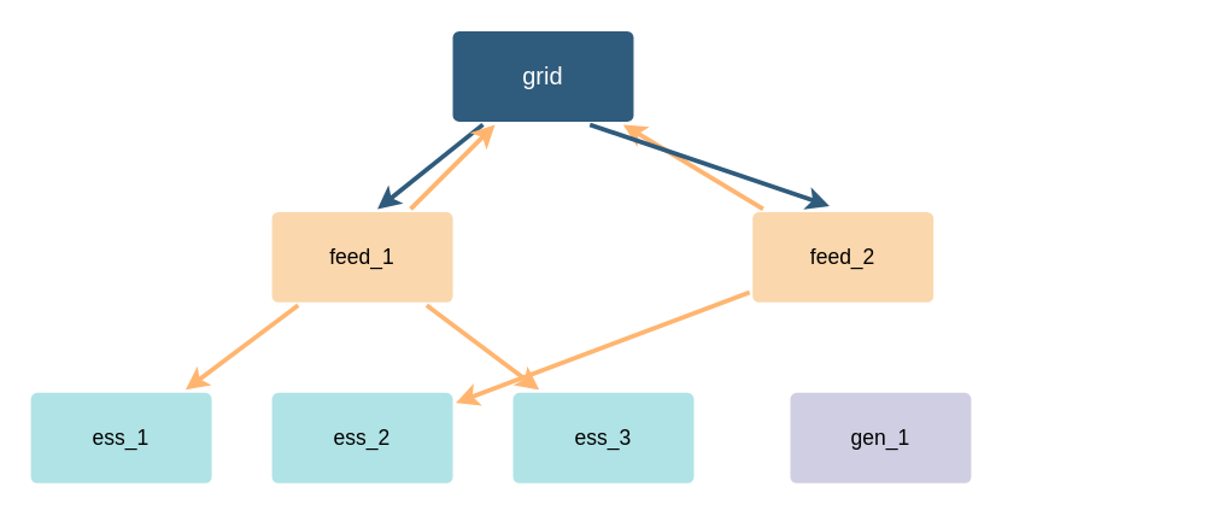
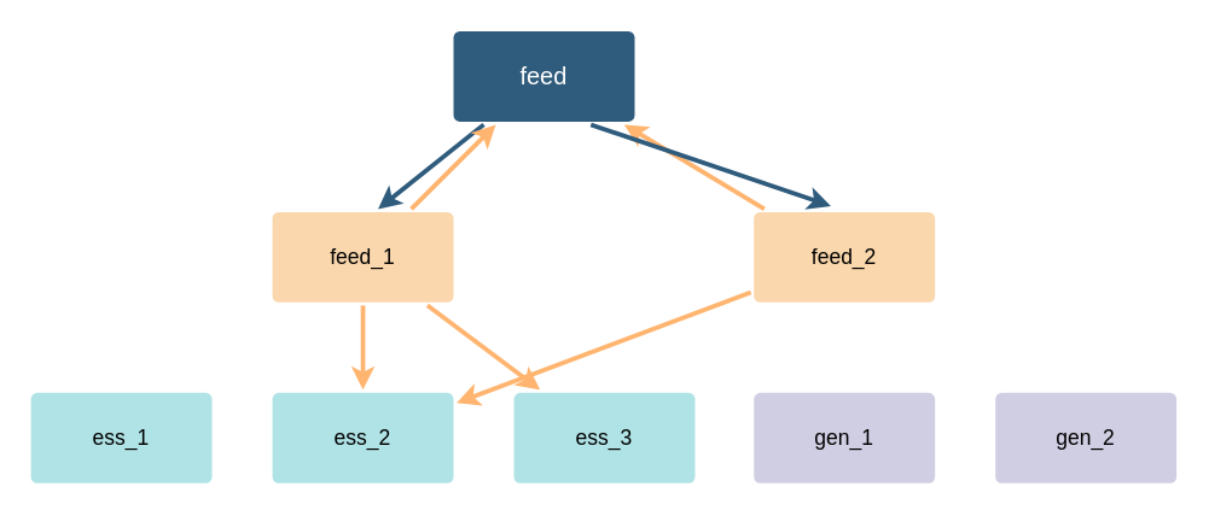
  <mxCell id="0" />
  <mxCell id="1" parent="0" />
  <mxCell id="2" value="" style="edgeStyle=none;rounded=0;jumpStyle=none;html=1;shadow=0;labelBackgroundColor=none;startArrow=none;startFill=0;endArrow=classic;endFill=1;jettySize=auto;orthogonalLoop=1;strokeColor=#2F5B7C;strokeWidth=3;fontFamily=Helvetica;fontSize=16;fontColor=#23445D;spacing=5;" parent="1" source="3" edge="1"><mxGeometry relative="1" as="geometry"><mxPoint x="250" y="138" as="targetPoint" /></mxGeometry></mxCell>
- <mxCell id="3" value="&lt;div&gt;grid&lt;br&gt;&lt;/div&gt;" style="rounded=1;whiteSpace=wrap;html=1;shadow=0;labelBackgroundColor=none;strokeColor=none;strokeWidth=3;fillColor=#2F5B7C;fontFamily=Helvetica;fontSize=16;fontColor=#FFFFFF;align=center;fontStyle=0;spacing=5;arcSize=7;perimeterSpacing=2;" parent="1" vertex="1"><mxGeometry x="300" y="20" width="120" height="60" as="geometry" /></mxCell>
+ <mxCell id="3" value="&lt;div&gt;feed&lt;br&gt;&lt;/div&gt;" style="rounded=1;whiteSpace=wrap;html=1;shadow=0;labelBackgroundColor=none;strokeColor=none;strokeWidth=3;fillColor=#2F5B7C;fontFamily=Helvetica;fontSize=16;fontColor=#FFFFFF;align=center;fontStyle=0;spacing=5;arcSize=7;perimeterSpacing=2;" parent="1" vertex="1"><mxGeometry x="300" y="20" width="120" height="60" as="geometry" /></mxCell>
  <mxCell id="4" value="" style="edgeStyle=none;rounded=0;jumpStyle=none;html=1;shadow=0;labelBackgroundColor=none;startArrow=none;startFill=0;endArrow=classic;endFill=1;jettySize=auto;orthogonalLoop=1;strokeColor=#FFB570;strokeWidth=3;fontFamily=Helvetica;fontSize=14;fontColor=#FFFFFF;spacing=5;" parent="1" source="7" target="3" edge="1"><mxGeometry relative="1" as="geometry" /></mxCell>
- <mxCell id="5" value="" style="edgeStyle=none;rounded=0;jumpStyle=none;html=1;shadow=0;labelBackgroundColor=none;startArrow=none;startFill=0;endArrow=classic;endFill=1;jettySize=auto;orthogonalLoop=1;strokeColor=#FFB570;strokeWidth=3;fontFamily=Helvetica;fontSize=14;fontColor=#FFFFFF;spacing=5;" parent="1" source="7" target="10" edge="1"><mxGeometry relative="1" as="geometry" /></mxCell>
+ <mxCell id="5" value="" style="edgeStyle=none;rounded=0;jumpStyle=none;html=1;shadow=0;labelBackgroundColor=none;startArrow=none;startFill=0;endArrow=classic;endFill=1;jettySize=auto;orthogonalLoop=1;strokeColor=#FFB570;strokeWidth=3;fontFamily=Helvetica;fontSize=14;fontColor=#FFFFFF;spacing=5;" parent="1" source="7" target="9" edge="1"><mxGeometry relative="1" as="geometry" /></mxCell>
  <mxCell id="6" value="" style="edgeStyle=none;rounded=0;jumpStyle=none;html=1;shadow=0;labelBackgroundColor=none;startArrow=none;startFill=0;endArrow=classic;endFill=1;jettySize=auto;orthogonalLoop=1;strokeColor=#FFB570;strokeWidth=3;fontFamily=Helvetica;fontSize=14;fontColor=#FFFFFF;spacing=5;" parent="1" source="7" target="8" edge="1"><mxGeometry relative="1" as="geometry" /></mxCell>
  <mxCell id="7" value="&lt;div&gt;feed_1&lt;/div&gt;" style="rounded=1;whiteSpace=wrap;html=1;shadow=0;labelBackgroundColor=none;strokeColor=none;strokeWidth=3;fillColor=#fad7ac;fontFamily=Helvetica;fontSize=14;align=center;spacing=5;fontStyle=0;arcSize=7;perimeterSpacing=2;" parent="1" vertex="1"><mxGeometry x="180" y="140" width="120" height="60" as="geometry" /></mxCell>
  <mxCell id="8" value="ess_3" style="rounded=1;whiteSpace=wrap;html=1;shadow=0;labelBackgroundColor=none;strokeColor=none;strokeWidth=3;fillColor=#b0e3e6;fontFamily=Helvetica;fontSize=14;align=center;spacing=5;arcSize=7;perimeterSpacing=2;fontStyle=0" parent="1" vertex="1"><mxGeometry x="340" y="260" width="120" height="60" as="geometry" /></mxCell>
  <mxCell id="9" value="ess_2" style="rounded=1;whiteSpace=wrap;html=1;shadow=0;labelBackgroundColor=none;strokeColor=none;strokeWidth=3;fillColor=#b0e3e6;fontFamily=Helvetica;fontSize=14;align=center;spacing=5;arcSize=7;perimeterSpacing=2;fontStyle=0" parent="1" vertex="1"><mxGeometry x="180" y="260" width="120" height="60" as="geometry" /></mxCell>
  <mxCell id="10" value="&lt;div&gt;ess_1&lt;/div&gt;" style="rounded=1;whiteSpace=wrap;html=1;shadow=0;labelBackgroundColor=none;strokeColor=none;strokeWidth=3;fillColor=#b0e3e6;fontFamily=Helvetica;fontSize=14;align=center;spacing=5;arcSize=7;perimeterSpacing=2;fontStyle=0" parent="1" vertex="1"><mxGeometry x="20" y="260" width="120" height="60" as="geometry" /></mxCell>
  <mxCell id="11" value="" style="edgeStyle=none;rounded=0;jumpStyle=none;html=1;shadow=0;labelBackgroundColor=none;startArrow=none;startFill=0;endArrow=classic;endFill=1;jettySize=auto;orthogonalLoop=1;strokeColor=#FFB570;strokeWidth=3;fontFamily=Helvetica;fontSize=14;fontColor=#FFFFFF;spacing=5;" edge="1" parent="1" source="13" target="3"><mxGeometry relative="1" as="geometry" /></mxCell>
  <mxCell id="12" value="" style="edgeStyle=none;rounded=0;jumpStyle=none;html=1;shadow=0;labelBackgroundColor=none;startArrow=none;startFill=0;endArrow=classic;endFill=1;jettySize=auto;orthogonalLoop=1;strokeColor=#FFB570;strokeWidth=3;fontFamily=Helvetica;fontSize=14;fontColor=#FFFFFF;spacing=5;" edge="1" parent="1" source="13" target="9"><mxGeometry relative="1" as="geometry" /></mxCell>
  <mxCell id="13" value="&lt;div&gt;feed_2&lt;/div&gt;" style="rounded=1;whiteSpace=wrap;html=1;shadow=0;labelBackgroundColor=none;strokeColor=none;strokeWidth=3;fillColor=#fad7ac;fontFamily=Helvetica;fontSize=14;align=center;spacing=5;fontStyle=0;arcSize=7;perimeterSpacing=2;" vertex="1" parent="1"><mxGeometry x="499" y="140" width="120" height="60" as="geometry" /></mxCell>
- <mxCell id="15" value="gen_1" style="rounded=1;whiteSpace=wrap;html=1;shadow=0;labelBackgroundColor=none;strokeColor=none;strokeWidth=3;fillColor=#d0cee2;fontFamily=Helvetica;fontSize=14;align=center;spacing=5;arcSize=7;perimeterSpacing=2;fontStyle=0" vertex="1" parent="1"><mxGeometry x="524" y="260" width="120" height="60" as="geometry" /></mxCell>
+ <mxCell id="14" value="gen_2" style="rounded=1;whiteSpace=wrap;html=1;shadow=0;labelBackgroundColor=none;strokeColor=none;strokeWidth=3;fillColor=#d0cee2;fontFamily=Helvetica;fontSize=14;align=center;spacing=5;arcSize=7;perimeterSpacing=2;fontStyle=0" vertex="1" parent="1"><mxGeometry x="659" y="260" width="120" height="60" as="geometry" /></mxCell>
+ <mxCell id="15" value="gen_1" style="rounded=1;whiteSpace=wrap;html=1;shadow=0;labelBackgroundColor=none;strokeColor=none;strokeWidth=3;fillColor=#d0cee2;fontFamily=Helvetica;fontSize=14;align=center;spacing=5;arcSize=7;perimeterSpacing=2;fontStyle=0" vertex="1" parent="1"><mxGeometry x="499" y="260" width="120" height="60" as="geometry" /></mxCell>
  <mxCell id="16" value="" style="edgeStyle=none;rounded=0;jumpStyle=none;html=1;shadow=0;labelBackgroundColor=none;startArrow=none;startFill=0;endArrow=classic;endFill=1;jettySize=auto;orthogonalLoop=1;strokeColor=#2F5B7C;strokeWidth=3;fontFamily=Helvetica;fontSize=16;fontColor=#23445D;spacing=5;exitX=0.75;exitY=1;exitDx=0;exitDy=0;" edge="1" parent="1" source="3"><mxGeometry relative="1" as="geometry"><mxPoint x="396" y="90" as="sourcePoint" /><mxPoint x="550" y="136" as="targetPoint" /></mxGeometry></mxCell>
